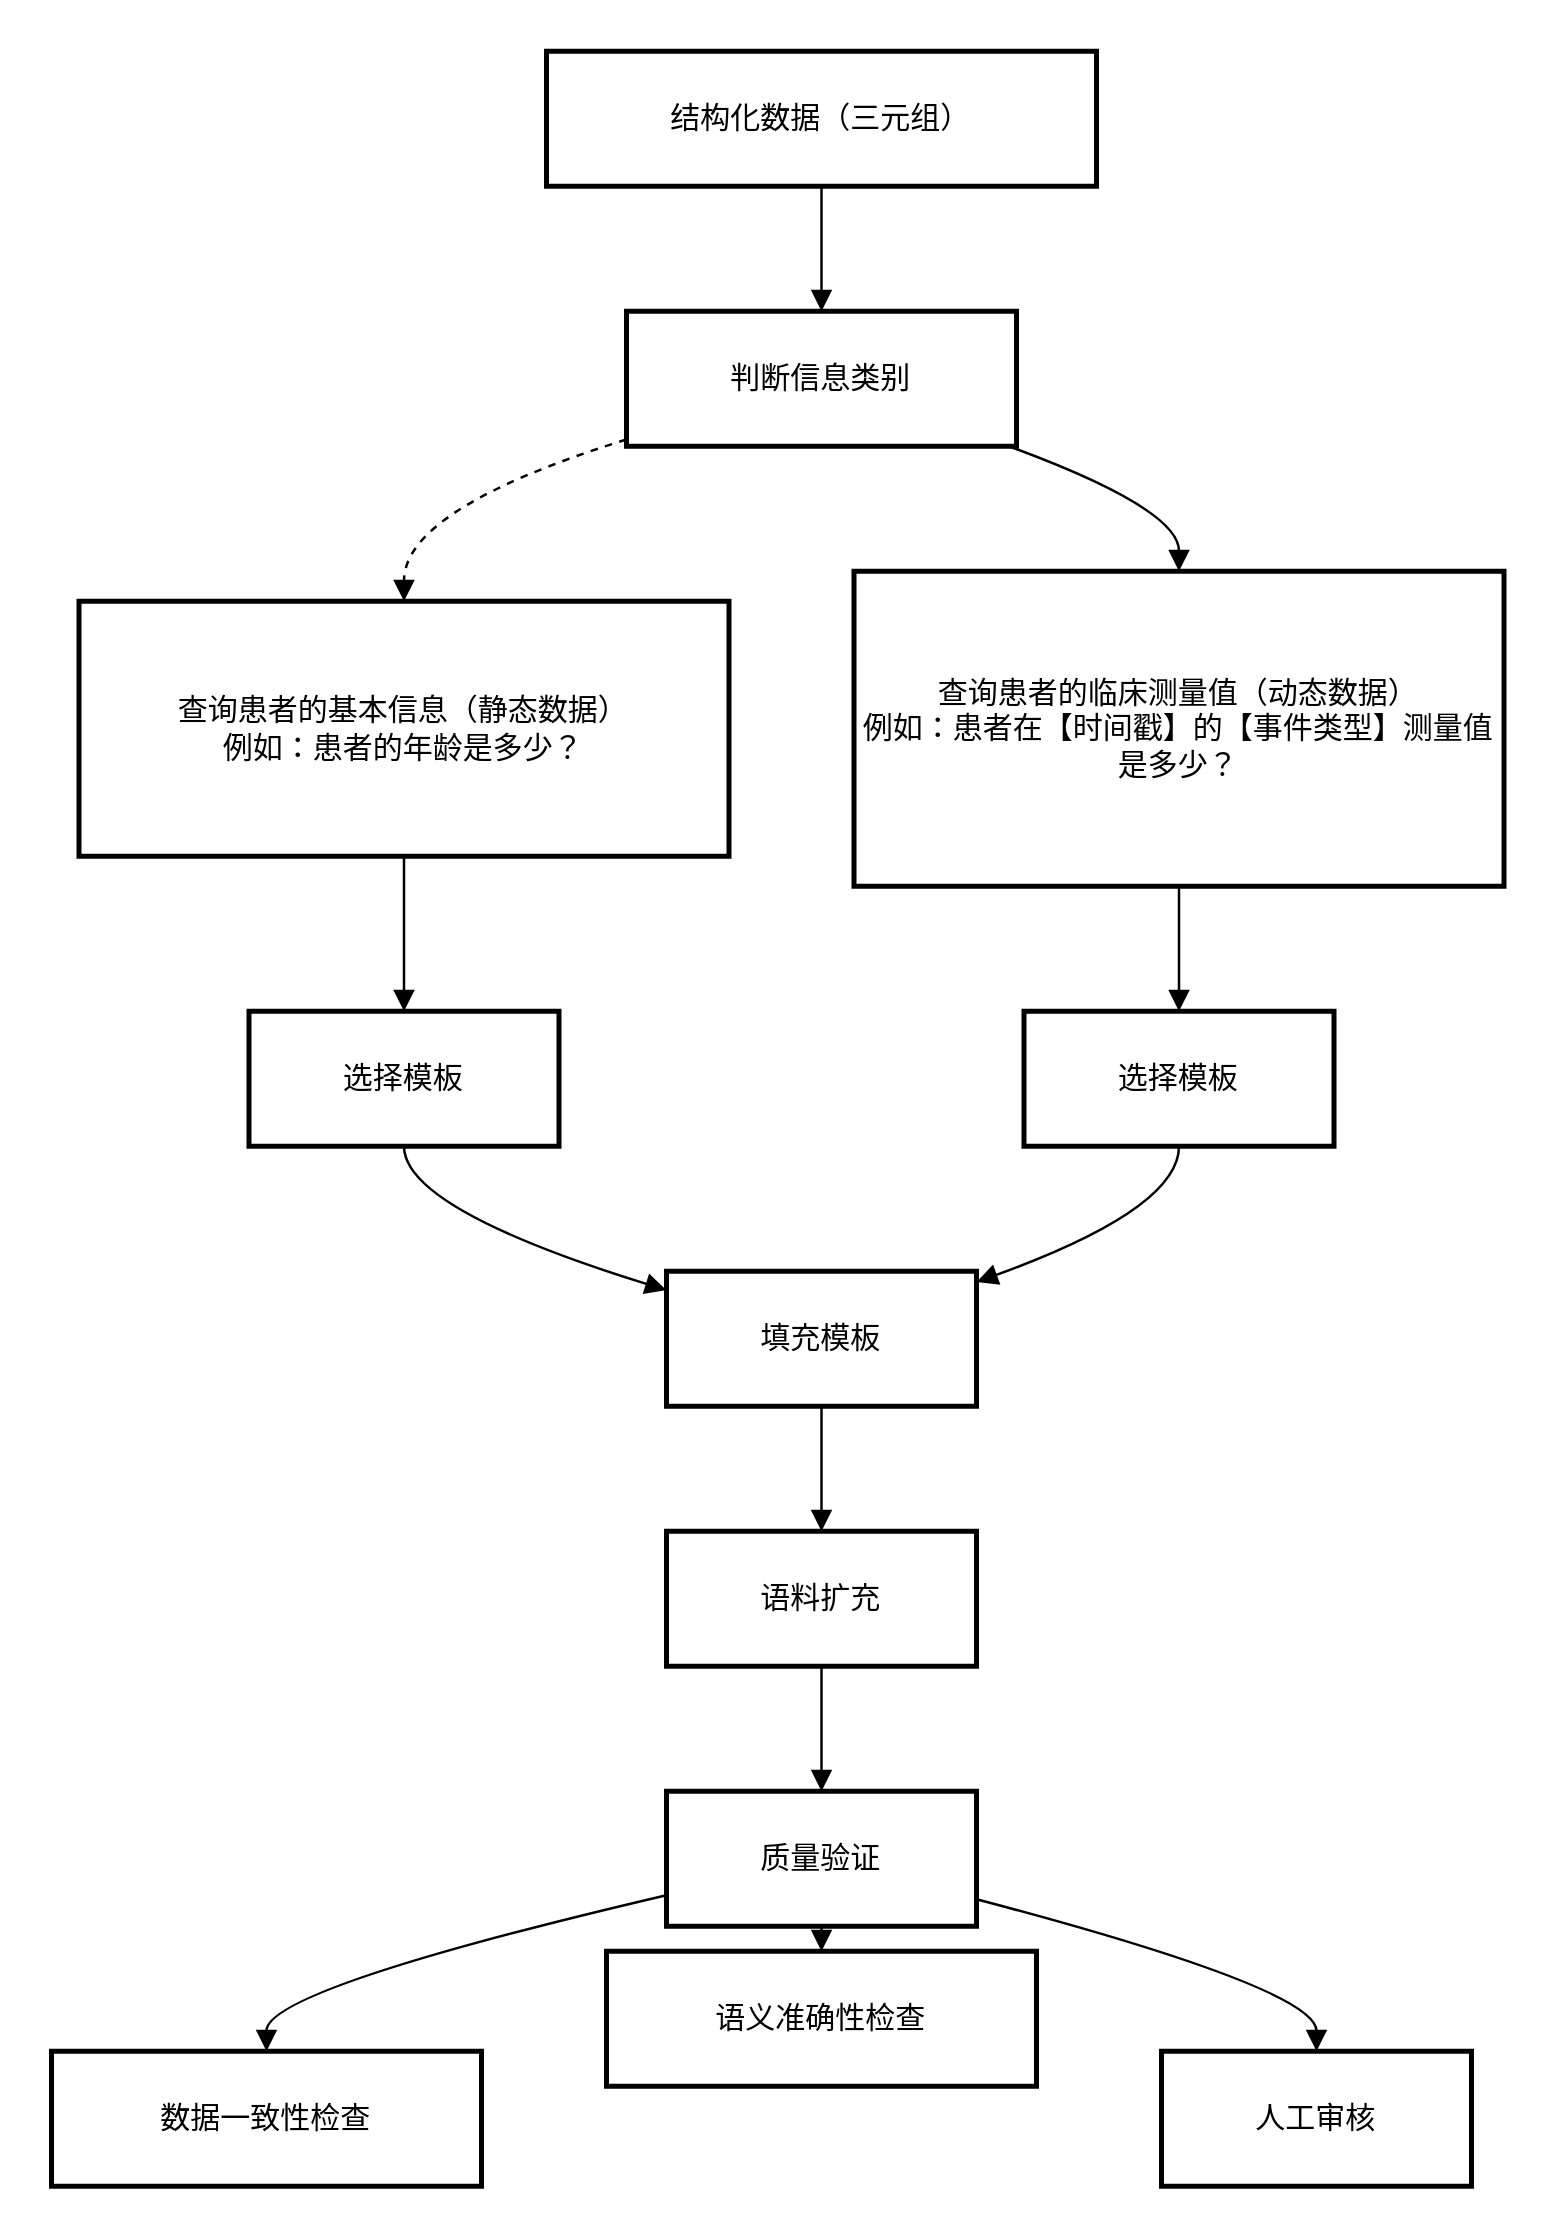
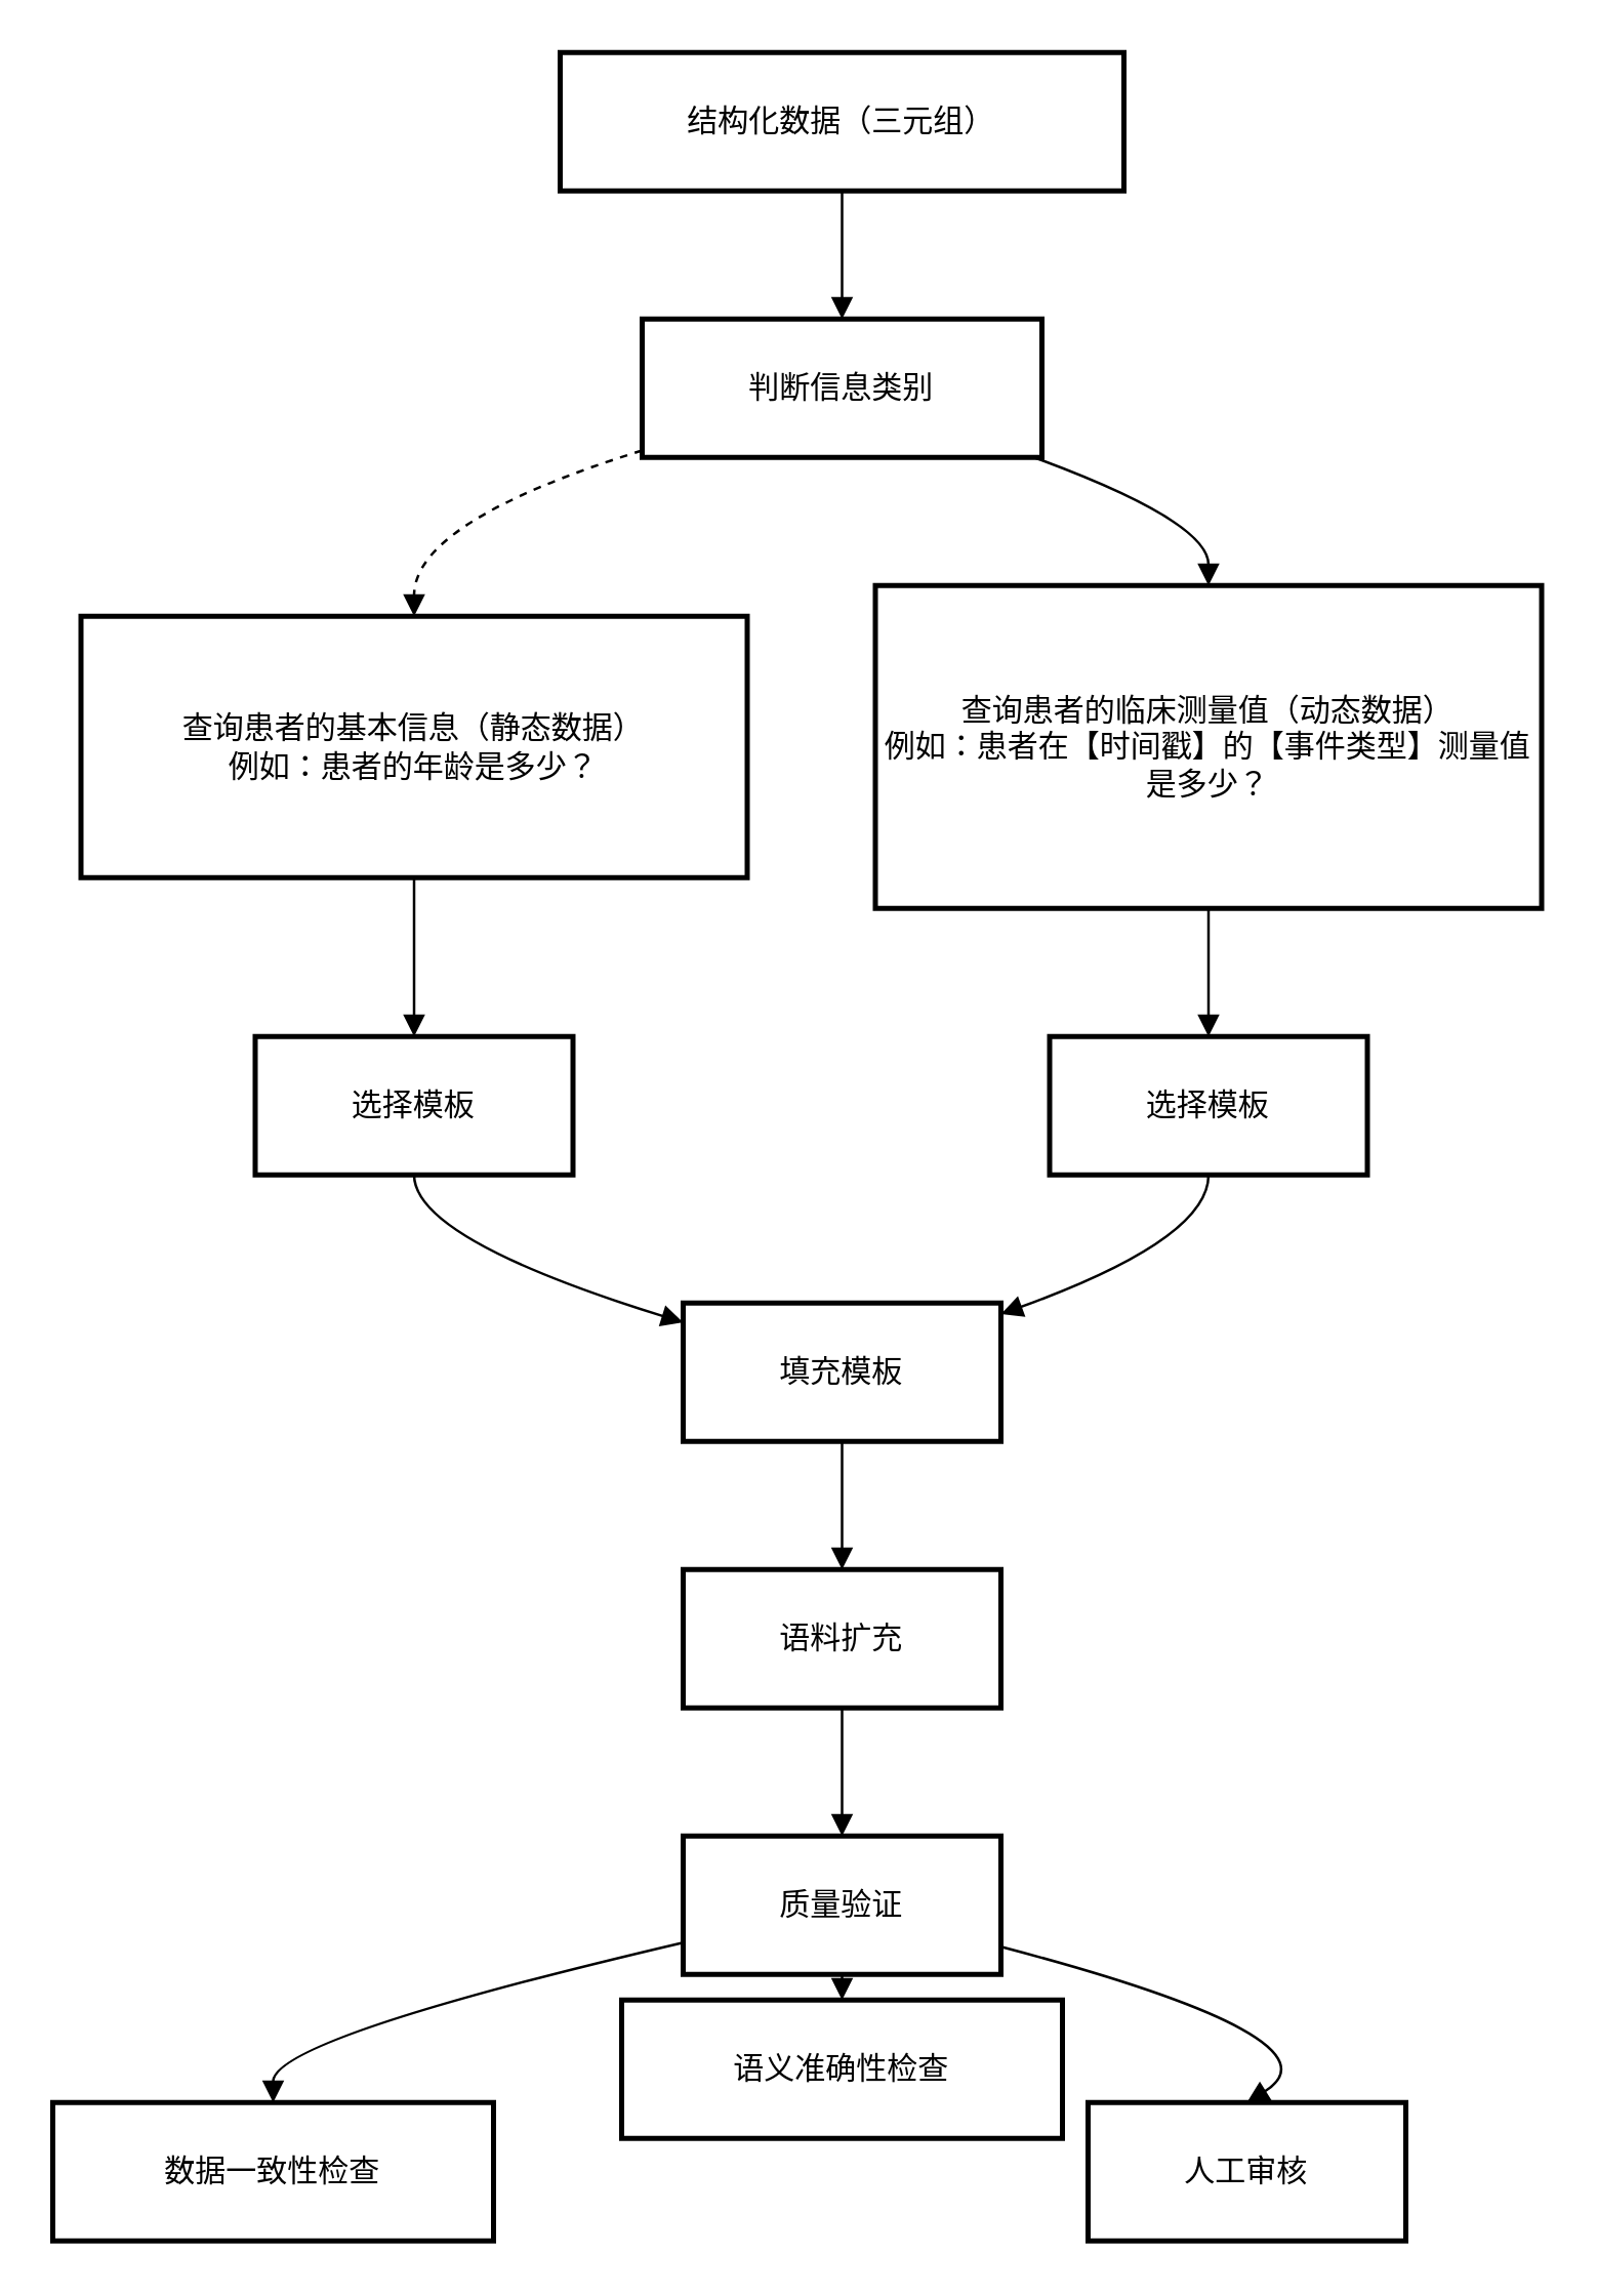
  <mxCell id="0" />
  <mxCell id="1" parent="0" />
  <mxCell id="2" value="结构化数据（三元组）" style="whiteSpace=wrap;strokeWidth=2;" vertex="1" parent="1"><mxGeometry x="218" y="20" width="220" height="54" as="geometry" /></mxCell>
  <mxCell id="3" value="判断信息类别" style="whiteSpace=wrap;strokeWidth=2;" vertex="1" parent="1"><mxGeometry x="250" y="124" width="156" height="54" as="geometry" /></mxCell>
  <mxCell id="4" value="查询患者的基本信息（静态数据）&#10;例如：患者的年龄是多少？" style="whiteSpace=wrap;strokeWidth=2;" vertex="1" parent="1"><mxGeometry x="31" y="240" width="260" height="102" as="geometry" /></mxCell>
  <mxCell id="5" value="查询患者的临床测量值（动态数据）&#10;例如：患者在【时间戳】的【事件类型】测量值是多少？" style="whiteSpace=wrap;strokeWidth=2;" vertex="1" parent="1"><mxGeometry x="341" y="228" width="260" height="126" as="geometry" /></mxCell>
  <mxCell id="6" value="选择模板" style="whiteSpace=wrap;strokeWidth=2;" vertex="1" parent="1"><mxGeometry x="99" y="404" width="124" height="54" as="geometry" /></mxCell>
  <mxCell id="7" value="选择模板" style="whiteSpace=wrap;strokeWidth=2;" vertex="1" parent="1"><mxGeometry x="409" y="404" width="124" height="54" as="geometry" /></mxCell>
  <mxCell id="8" value="填充模板" style="whiteSpace=wrap;strokeWidth=2;" vertex="1" parent="1"><mxGeometry x="266" y="508" width="124" height="54" as="geometry" /></mxCell>
  <mxCell id="9" value="语料扩充" style="whiteSpace=wrap;strokeWidth=2;" vertex="1" parent="1"><mxGeometry x="266" y="612" width="124" height="54" as="geometry" /></mxCell>
  <mxCell id="10" value="质量验证" style="whiteSpace=wrap;strokeWidth=2;" vertex="1" parent="1"><mxGeometry x="266" y="716" width="124" height="54" as="geometry" /></mxCell>
  <mxCell id="11" value="数据一致性检查" style="whiteSpace=wrap;strokeWidth=2;" vertex="1" parent="1"><mxGeometry x="20" y="820" width="172" height="54" as="geometry" /></mxCell>
  <mxCell id="12" value="语义准确性检查" style="whiteSpace=wrap;strokeWidth=2;" vertex="1" parent="1"><mxGeometry x="242" y="780" width="172" height="54" as="geometry" /></mxCell>
- <mxCell id="13" value="人工审核" style="whiteSpace=wrap;strokeWidth=2;" vertex="1" parent="1"><mxGeometry x="464" y="820" width="124" height="54" as="geometry" /></mxCell>
+ <mxCell id="13" value="人工审核" style="whiteSpace=wrap;strokeWidth=2;" vertex="1" parent="1"><mxGeometry x="424" y="820" width="124" height="54" as="geometry" /></mxCell>
  <mxCell id="14" value="" style="curved=1;startArrow=none;endArrow=block;exitX=0.5;exitY=1;entryX=0.5;entryY=0;rounded=0;" edge="1" parent="1" source="2" target="3"><mxGeometry relative="1" as="geometry"><Array as="points" /></mxGeometry></mxCell>
  <mxCell id="15" value="" style="curved=1;startArrow=none;endArrow=block;exitX=0;exitY=0.95;entryX=0.5;entryY=0;rounded=0;dashed=1;" edge="1" parent="1" source="3" target="4"><mxGeometry relative="1" as="geometry"><Array as="points"><mxPoint x="161" y="203" /></Array></mxGeometry></mxCell>
  <mxCell id="16" value="" style="curved=1;startArrow=none;endArrow=block;exitX=0.98;exitY=1;entryX=0.5;entryY=0;rounded=0;" edge="1" parent="1" source="3" target="5"><mxGeometry relative="1" as="geometry"><Array as="points"><mxPoint x="471" y="203" /></Array></mxGeometry></mxCell>
  <mxCell id="17" value="" style="curved=1;startArrow=none;endArrow=block;exitX=0.5;exitY=1;entryX=0.5;entryY=0;rounded=0;" edge="1" parent="1" source="4" target="6"><mxGeometry relative="1" as="geometry"><Array as="points" /></mxGeometry></mxCell>
  <mxCell id="18" value="" style="curved=1;startArrow=none;endArrow=block;exitX=0.5;exitY=1;entryX=0.5;entryY=0;rounded=0;" edge="1" parent="1" source="5" target="7"><mxGeometry relative="1" as="geometry"><Array as="points" /></mxGeometry></mxCell>
  <mxCell id="19" value="" style="curved=1;startArrow=none;endArrow=block;exitX=0.5;exitY=1;entryX=0;entryY=0.14;rounded=0;" edge="1" parent="1" source="6" target="8"><mxGeometry relative="1" as="geometry"><Array as="points"><mxPoint x="161" y="483" /></Array></mxGeometry></mxCell>
  <mxCell id="20" value="" style="curved=1;startArrow=none;endArrow=block;exitX=0.5;exitY=1;entryX=1;entryY=0.08;rounded=0;" edge="1" parent="1" source="7" target="8"><mxGeometry relative="1" as="geometry"><Array as="points"><mxPoint x="471" y="483" /></Array></mxGeometry></mxCell>
  <mxCell id="21" value="" style="curved=1;startArrow=none;endArrow=block;exitX=0.5;exitY=1;entryX=0.5;entryY=0;rounded=0;" edge="1" parent="1" source="8" target="9"><mxGeometry relative="1" as="geometry"><Array as="points" /></mxGeometry></mxCell>
  <mxCell id="22" value="" style="curved=1;startArrow=none;endArrow=block;exitX=0.5;exitY=1;entryX=0.5;entryY=0;rounded=0;" edge="1" parent="1" source="9" target="10"><mxGeometry relative="1" as="geometry"><Array as="points" /></mxGeometry></mxCell>
  <mxCell id="23" value="" style="curved=1;startArrow=none;endArrow=block;exitX=0;exitY=0.77;entryX=0.5;entryY=0;rounded=0;" edge="1" parent="1" source="10" target="11"><mxGeometry relative="1" as="geometry"><Array as="points"><mxPoint x="106" y="795" /></Array></mxGeometry></mxCell>
  <mxCell id="24" value="" style="curved=1;startArrow=none;endArrow=block;exitX=0.5;exitY=1;entryX=0.5;entryY=0;rounded=0;" edge="1" parent="1" source="10" target="12"><mxGeometry relative="1" as="geometry"><Array as="points" /></mxGeometry></mxCell>
  <mxCell id="25" value="" style="curved=1;startArrow=none;endArrow=block;exitX=1;exitY=0.8;entryX=0.5;entryY=0;rounded=0;" edge="1" parent="1" source="10" target="13"><mxGeometry relative="1" as="geometry"><Array as="points"><mxPoint x="526" y="795" /></Array></mxGeometry></mxCell>
